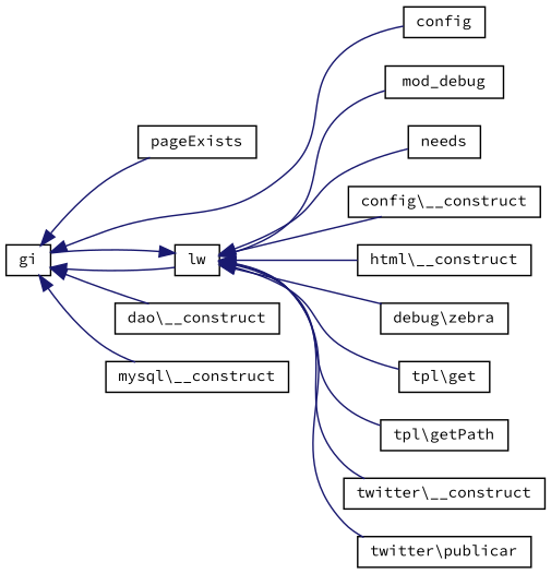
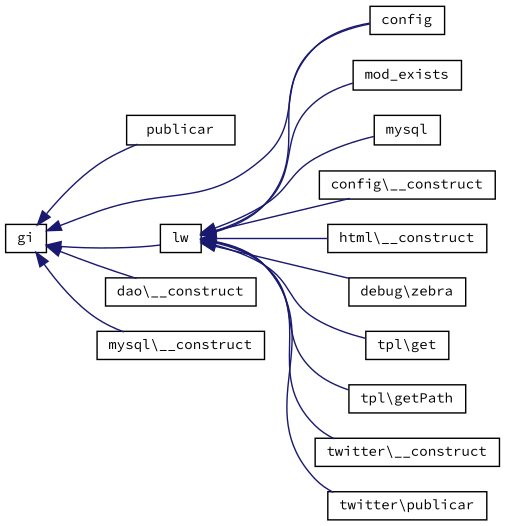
  digraph {
    fontname="Source Code Pro"
    rankdir=LR
    node [color=black fillcolor=white fontname="Source Code Pro" fontsize=10 shape=record style=filled]
    edge [color=midnightblue dir=back fontname="Source Code Pro" fontsize=10 labelfontname=Helvetica labelfontsize=10 style=solid]
    n1 [height=0.2 label=gi width=0.4]
-   n2 [height=0.2 label=pageExists width=0.4]
+   n2 [height=0.2 label=publicar width=0.4]
    n3 [height=0.2 label=lw width=0.4]
    n4 [height=0.2 label=config width=0.4]
    n5 [height=0.2 label="dao\\__construct" width=0.4]
    n6 [height=0.2 label="mysql\\__construct" width=0.4]
-   n7 [height=0.2 label=mod_debug width=0.4]
-   n8 [height=0.2 label=needs width=0.4]
+   n7 [height=0.2 label=mod_exists width=0.4]
+   n8 [height=0.2 label=mysql width=0.4]
    n9 [height=0.2 label="config\\__construct" width=0.4]
    n10 [height=0.2 label="html\\__construct" width=0.4]
    n11 [height=0.2 label="debug\\zebra" width=0.4]
    n12 [height=0.2 label="tpl\\get" width=0.4]
    n13 [height=0.2 label="tpl\\getPath" width=0.4]
    n14 [height=0.2 label="twitter\\__construct" width=0.4]
    n15 [height=0.2 label="twitter\\publicar" width=0.4]
    n1 -> n2
    n1 -> n3
    n1 -> n4
    n1 -> n5
    n1 -> n6
-   n3 -> n1
+   n3 -> n4
    n3 -> n7
    n3 -> n8
    n3 -> n9
    n3 -> n10
    n3 -> n11
    n3 -> n12
    n3 -> n13
    n3 -> n14
    n3 -> n15
  }
